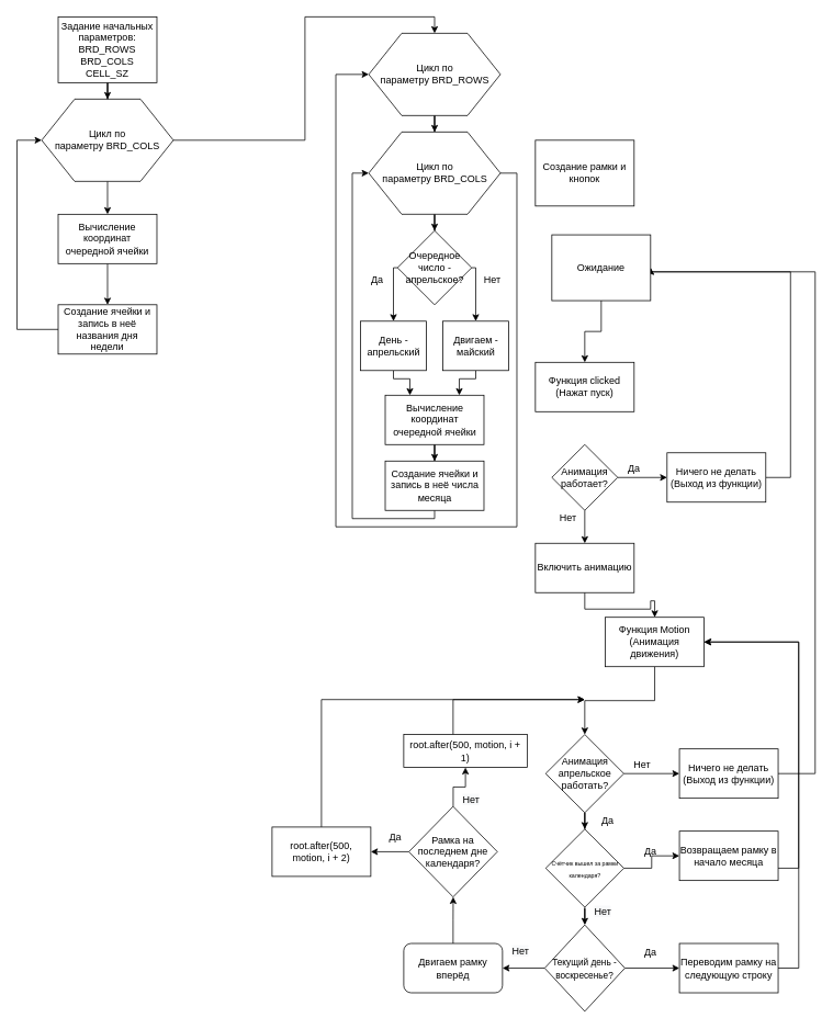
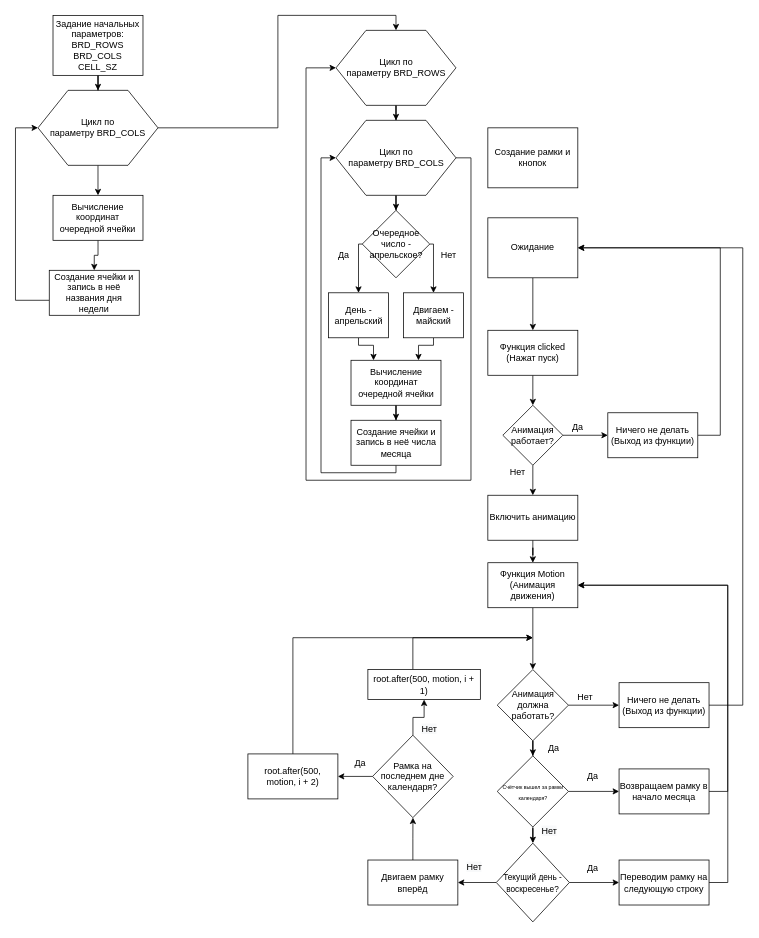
  <mxCell id="0" />
  <mxCell id="1" parent="0" />
  <mxCell id="2" style="edgeStyle=orthogonalEdgeStyle;rounded=0;orthogonalLoop=1;jettySize=auto;html=1;entryX=0.5;entryY=0;entryDx=0;entryDy=0;" parent="1" source="4" target="8" edge="1"><mxGeometry relative="1" as="geometry" /></mxCell>
  <mxCell id="3" style="edgeStyle=orthogonalEdgeStyle;rounded=0;orthogonalLoop=1;jettySize=auto;html=1;entryX=0.5;entryY=0;entryDx=0;entryDy=0;" parent="1" source="4" target="12" edge="1"><mxGeometry relative="1" as="geometry"><mxPoint x="410" y="130" as="targetPoint" /><Array as="points"><mxPoint x="370" y="170" /><mxPoint x="370" y="20" /><mxPoint x="528" y="20" /></Array></mxGeometry></mxCell>
  <mxCell id="4" value="Цикл по параметру&amp;nbsp;BRD_COLS" style="shape=hexagon;perimeter=hexagonPerimeter2;whiteSpace=wrap;html=1;" parent="1" vertex="1"><mxGeometry x="50.06" y="120" width="160" height="100" as="geometry" /></mxCell>
  <mxCell id="5" style="edgeStyle=orthogonalEdgeStyle;rounded=0;orthogonalLoop=1;jettySize=auto;html=1;entryX=0.5;entryY=0;entryDx=0;entryDy=0;" parent="1" source="6" target="4" edge="1"><mxGeometry relative="1" as="geometry" /></mxCell>
  <mxCell id="6" value="Задание начальных параметров:&lt;br&gt;BRD_ROWS&lt;br&gt;BRD_COLS&lt;br&gt;CELL_SZ" style="rounded=0;whiteSpace=wrap;html=1;" parent="1" vertex="1"><mxGeometry x="70.06" y="20" width="120" height="80" as="geometry" /></mxCell>
  <mxCell id="7" style="edgeStyle=orthogonalEdgeStyle;rounded=0;orthogonalLoop=1;jettySize=auto;html=1;entryX=0.5;entryY=0;entryDx=0;entryDy=0;" parent="1" source="8" target="10" edge="1"><mxGeometry relative="1" as="geometry" /></mxCell>
  <mxCell id="8" value="Вычисление координат очередной ячейки" style="rounded=0;whiteSpace=wrap;html=1;" parent="1" vertex="1"><mxGeometry x="70.06" y="260" width="120" height="60" as="geometry" /></mxCell>
  <mxCell id="9" style="edgeStyle=orthogonalEdgeStyle;rounded=0;orthogonalLoop=1;jettySize=auto;html=1;entryX=0;entryY=0.5;entryDx=0;entryDy=0;" parent="1" source="10" target="4" edge="1"><mxGeometry relative="1" as="geometry"><mxPoint x="10.06" y="170" as="targetPoint" /><Array as="points"><mxPoint x="20" y="400" /><mxPoint x="20" y="170" /></Array></mxGeometry></mxCell>
- <mxCell id="10" value="Создание ячейки и запись в неё названия дня недели" style="rounded=0;whiteSpace=wrap;html=1;" parent="1" vertex="1"><mxGeometry x="70.06" y="370" width="120" height="60" as="geometry" /></mxCell>
+ <mxCell id="10" value="Создание ячейки и запись в неё названия дня недели" style="rounded=0;whiteSpace=wrap;html=1;" parent="1" vertex="1"><mxGeometry x="65.06" y="360" width="120" height="60" as="geometry" /></mxCell>
  <mxCell id="11" style="edgeStyle=orthogonalEdgeStyle;rounded=0;orthogonalLoop=1;jettySize=auto;html=1;entryX=0.5;entryY=0;entryDx=0;entryDy=0;" parent="1" source="12" target="19" edge="1"><mxGeometry relative="1" as="geometry" /></mxCell>
  <mxCell id="12" value="Цикл по параметру&amp;nbsp;BRD_ROWS" style="shape=hexagon;perimeter=hexagonPerimeter2;whiteSpace=wrap;html=1;" parent="1" vertex="1"><mxGeometry x="447.5" y="40" width="160" height="100" as="geometry" /></mxCell>
  <mxCell id="13" style="edgeStyle=orthogonalEdgeStyle;rounded=0;orthogonalLoop=1;jettySize=auto;html=1;entryX=0.5;entryY=0;entryDx=0;entryDy=0;" parent="1" source="14" target="16" edge="1"><mxGeometry relative="1" as="geometry" /></mxCell>
  <mxCell id="14" value="Вычисление координат очередной ячейки" style="rounded=0;whiteSpace=wrap;html=1;" parent="1" vertex="1"><mxGeometry x="467.5" y="480" width="120" height="60" as="geometry" /></mxCell>
  <mxCell id="15" style="edgeStyle=orthogonalEdgeStyle;rounded=0;orthogonalLoop=1;jettySize=auto;html=1;entryX=0;entryY=0.5;entryDx=0;entryDy=0;" parent="1" source="16" target="19" edge="1"><mxGeometry relative="1" as="geometry"><Array as="points"><mxPoint x="527.5" y="630" /><mxPoint x="427.5" y="630" /><mxPoint x="427.5" y="210" /></Array></mxGeometry></mxCell>
  <mxCell id="16" value="Создание ячейки и запись в неё числа месяца" style="rounded=0;whiteSpace=wrap;html=1;" parent="1" vertex="1"><mxGeometry x="467.5" y="560" width="120" height="60" as="geometry" /></mxCell>
  <mxCell id="17" style="edgeStyle=orthogonalEdgeStyle;rounded=0;orthogonalLoop=1;jettySize=auto;html=1;entryX=0;entryY=0.5;entryDx=0;entryDy=0;" parent="1" source="19" target="12" edge="1"><mxGeometry relative="1" as="geometry"><Array as="points"><mxPoint x="627.5" y="210" /><mxPoint x="627.5" y="640" /><mxPoint x="407.5" y="640" /><mxPoint x="407.5" y="90" /></Array></mxGeometry></mxCell>
  <mxCell id="18" style="edgeStyle=orthogonalEdgeStyle;rounded=0;orthogonalLoop=1;jettySize=auto;html=1;entryX=0.5;entryY=0;entryDx=0;entryDy=0;" parent="1" source="19" target="22" edge="1"><mxGeometry relative="1" as="geometry" /></mxCell>
  <mxCell id="19" value="&lt;span&gt;Цикл по параметру&amp;nbsp;BRD_COLS&lt;/span&gt;" style="shape=hexagon;perimeter=hexagonPerimeter2;whiteSpace=wrap;html=1;" parent="1" vertex="1"><mxGeometry x="447.5" y="160" width="160" height="100" as="geometry" /></mxCell>
  <mxCell id="20" style="edgeStyle=orthogonalEdgeStyle;rounded=0;orthogonalLoop=1;jettySize=auto;html=1;entryX=0.5;entryY=0;entryDx=0;entryDy=0;" parent="1" source="22" target="26" edge="1"><mxGeometry relative="1" as="geometry"><mxPoint x="597.5" y="360" as="targetPoint" /><Array as="points"><mxPoint x="577.5" y="325" /></Array></mxGeometry></mxCell>
  <mxCell id="21" style="edgeStyle=orthogonalEdgeStyle;rounded=0;orthogonalLoop=1;jettySize=auto;html=1;entryX=0.5;entryY=0;entryDx=0;entryDy=0;" parent="1" source="22" target="24" edge="1"><mxGeometry relative="1" as="geometry"><Array as="points"><mxPoint x="477.5" y="325" /></Array></mxGeometry></mxCell>
  <mxCell id="22" value="Очередное число - апрельское?" style="rhombus;whiteSpace=wrap;html=1;" parent="1" vertex="1"><mxGeometry x="482.5" y="280" width="90" height="90" as="geometry" /></mxCell>
  <mxCell id="23" style="edgeStyle=orthogonalEdgeStyle;rounded=0;orthogonalLoop=1;jettySize=auto;html=1;entryX=0.25;entryY=0;entryDx=0;entryDy=0;" parent="1" source="24" target="14" edge="1"><mxGeometry relative="1" as="geometry"><Array as="points"><mxPoint x="477.5" y="460" /><mxPoint x="497.5" y="460" /></Array></mxGeometry></mxCell>
  <mxCell id="24" value="День - апрельский" style="rounded=0;whiteSpace=wrap;html=1;" parent="1" vertex="1"><mxGeometry x="437.5" y="390" width="80" height="60" as="geometry" /></mxCell>
  <mxCell id="25" style="edgeStyle=orthogonalEdgeStyle;rounded=0;orthogonalLoop=1;jettySize=auto;html=1;entryX=0.75;entryY=0;entryDx=0;entryDy=0;" parent="1" source="26" target="14" edge="1"><mxGeometry relative="1" as="geometry"><Array as="points"><mxPoint x="577.5" y="460" /><mxPoint x="557.5" y="460" /></Array></mxGeometry></mxCell>
  <mxCell id="26" value="Двигаем - майский" style="rounded=0;whiteSpace=wrap;html=1;" parent="1" vertex="1"><mxGeometry x="537.5" y="390" width="80" height="60" as="geometry" /></mxCell>
  <mxCell id="27" value="Да" style="text;html=1;strokeColor=none;fillColor=none;align=center;verticalAlign=middle;whiteSpace=wrap;rounded=0;" parent="1" vertex="1"><mxGeometry x="437.5" y="330" width="40" height="20" as="geometry" /></mxCell>
  <mxCell id="28" value="Нет" style="text;html=1;strokeColor=none;fillColor=none;align=center;verticalAlign=middle;whiteSpace=wrap;rounded=0;" parent="1" vertex="1"><mxGeometry x="577.5" y="330" width="40" height="20" as="geometry" /></mxCell>
+ <mxCell id="29" style="edgeStyle=orthogonalEdgeStyle;rounded=0;orthogonalLoop=1;jettySize=auto;html=1;" parent="1" source="30" target="33" edge="1"><mxGeometry relative="1" as="geometry" /></mxCell>
  <mxCell id="30" value="Функция clicked&lt;br&gt;(Нажат пуск)" style="rounded=0;whiteSpace=wrap;html=1;" parent="1" vertex="1"><mxGeometry x="650" y="440" width="120" height="60" as="geometry" /></mxCell>
  <mxCell id="31" style="edgeStyle=orthogonalEdgeStyle;rounded=0;orthogonalLoop=1;jettySize=auto;html=1;entryX=0.5;entryY=0;entryDx=0;entryDy=0;" parent="1" source="33" target="35" edge="1"><mxGeometry relative="1" as="geometry" /></mxCell>
  <mxCell id="32" style="edgeStyle=orthogonalEdgeStyle;rounded=0;orthogonalLoop=1;jettySize=auto;html=1;entryX=0;entryY=0.5;entryDx=0;entryDy=0;" parent="1" source="33" target="37" edge="1"><mxGeometry relative="1" as="geometry" /></mxCell>
  <mxCell id="33" value="Анимация работает?" style="rhombus;whiteSpace=wrap;html=1;" parent="1" vertex="1"><mxGeometry x="670" y="540" width="80" height="80" as="geometry" /></mxCell>
  <mxCell id="34" style="edgeStyle=orthogonalEdgeStyle;rounded=0;orthogonalLoop=1;jettySize=auto;html=1;" parent="1" source="35" target="41" edge="1"><mxGeometry relative="1" as="geometry" /></mxCell>
  <mxCell id="35" value="Включить анимацию" style="rounded=0;whiteSpace=wrap;html=1;" parent="1" vertex="1"><mxGeometry x="650" y="660" width="120" height="60" as="geometry" /></mxCell>
  <mxCell id="36" style="edgeStyle=orthogonalEdgeStyle;rounded=0;orthogonalLoop=1;jettySize=auto;html=1;entryX=1;entryY=0.5;entryDx=0;entryDy=0;" parent="1" source="37" target="76" edge="1"><mxGeometry relative="1" as="geometry"><Array as="points"><mxPoint x="960" y="580" /><mxPoint x="960" y="330" /></Array></mxGeometry></mxCell>
  <mxCell id="37" value="Ничего не делать&lt;br&gt;(Выход из функции)" style="rounded=0;whiteSpace=wrap;html=1;" parent="1" vertex="1"><mxGeometry x="810" y="550" width="120" height="60" as="geometry" /></mxCell>
  <mxCell id="38" value="Да" style="text;html=1;strokeColor=none;fillColor=none;align=center;verticalAlign=middle;whiteSpace=wrap;rounded=0;" parent="1" vertex="1"><mxGeometry x="750" y="560" width="40" height="20" as="geometry" /></mxCell>
  <mxCell id="39" value="Нет" style="text;html=1;strokeColor=none;fillColor=none;align=center;verticalAlign=middle;whiteSpace=wrap;rounded=0;" parent="1" vertex="1"><mxGeometry x="670" y="620" width="40" height="20" as="geometry" /></mxCell>
  <mxCell id="40" style="edgeStyle=orthogonalEdgeStyle;rounded=0;orthogonalLoop=1;jettySize=auto;html=1;entryX=0.5;entryY=0;entryDx=0;entryDy=0;" parent="1" source="41" target="44" edge="1"><mxGeometry relative="1" as="geometry" /></mxCell>
- <mxCell id="41" value="Функция Motion (Анимация движения)" style="rounded=0;whiteSpace=wrap;html=1;" parent="1" vertex="1"><mxGeometry x="735" y="750" width="120" height="60" as="geometry" /></mxCell>
+ <mxCell id="41" value="Функция Motion (Анимация движения)" style="rounded=0;whiteSpace=wrap;html=1;" parent="1" vertex="1"><mxGeometry x="650" y="750" width="120" height="60" as="geometry" /></mxCell>
  <mxCell id="42" style="edgeStyle=orthogonalEdgeStyle;rounded=0;orthogonalLoop=1;jettySize=auto;html=1;entryX=0;entryY=0.5;entryDx=0;entryDy=0;" parent="1" source="44" target="46" edge="1"><mxGeometry relative="1" as="geometry" /></mxCell>
  <mxCell id="43" style="edgeStyle=orthogonalEdgeStyle;rounded=0;orthogonalLoop=1;jettySize=auto;html=1;entryX=0.5;entryY=0;entryDx=0;entryDy=0;" parent="1" source="44" target="51" edge="1"><mxGeometry relative="1" as="geometry" /></mxCell>
- <mxCell id="44" value="Анимация апрельское работать?" style="rhombus;whiteSpace=wrap;html=1;" parent="1" vertex="1"><mxGeometry x="662.5" y="892.5" width="95" height="95" as="geometry" /></mxCell>
+ <mxCell id="44" value="Анимация должна работать?" style="rhombus;whiteSpace=wrap;html=1;" parent="1" vertex="1"><mxGeometry x="662.5" y="892.5" width="95" height="95" as="geometry" /></mxCell>
  <mxCell id="45" style="edgeStyle=orthogonalEdgeStyle;rounded=0;orthogonalLoop=1;jettySize=auto;html=1;entryX=1;entryY=0.5;entryDx=0;entryDy=0;" parent="1" source="46" target="76" edge="1"><mxGeometry relative="1" as="geometry"><mxPoint x="1010" y="430" as="targetPoint" /><Array as="points"><mxPoint x="990" y="940" /><mxPoint x="990" y="330" /></Array></mxGeometry></mxCell>
  <mxCell id="46" value="Ничего не делать&lt;br&gt;(Выход из функции)" style="rounded=0;whiteSpace=wrap;html=1;" parent="1" vertex="1"><mxGeometry x="825" y="910" width="120" height="60" as="geometry" /></mxCell>
  <mxCell id="47" value="Нет" style="text;html=1;strokeColor=none;fillColor=none;align=center;verticalAlign=middle;whiteSpace=wrap;rounded=0;" parent="1" vertex="1"><mxGeometry x="760" y="920" width="40" height="20" as="geometry" /></mxCell>
  <mxCell id="48" value="Да" style="text;html=1;strokeColor=none;fillColor=none;align=center;verticalAlign=middle;whiteSpace=wrap;rounded=0;" parent="1" vertex="1"><mxGeometry x="717.5" y="987.5" width="40" height="20" as="geometry" /></mxCell>
  <mxCell id="49" style="edgeStyle=orthogonalEdgeStyle;rounded=0;orthogonalLoop=1;jettySize=auto;html=1;entryX=0;entryY=0.5;entryDx=0;entryDy=0;" parent="1" source="51" target="53" edge="1"><mxGeometry relative="1" as="geometry" /></mxCell>
  <mxCell id="50" style="edgeStyle=orthogonalEdgeStyle;rounded=0;orthogonalLoop=1;jettySize=auto;html=1;entryX=0.5;entryY=0;entryDx=0;entryDy=0;" parent="1" source="51" target="57" edge="1"><mxGeometry relative="1" as="geometry" /></mxCell>
  <mxCell id="51" value="&lt;font style=&quot;font-size: 7px&quot;&gt;Счётчик вышел за рамки календаря?&lt;/font&gt;" style="rhombus;whiteSpace=wrap;html=1;" parent="1" vertex="1"><mxGeometry x="662.5" y="1007.5" width="95" height="95" as="geometry" /></mxCell>
  <mxCell id="52" style="edgeStyle=orthogonalEdgeStyle;rounded=0;orthogonalLoop=1;jettySize=auto;html=1;entryX=1;entryY=0.5;entryDx=0;entryDy=0;" parent="1" source="53" target="41" edge="1"><mxGeometry relative="1" as="geometry"><Array as="points"><mxPoint x="969.94" y="1055" /><mxPoint x="969.94" y="780" /></Array></mxGeometry></mxCell>
- <mxCell id="53" value="Возвращаем рамку в начало месяца" style="rounded=0;whiteSpace=wrap;html=1;" parent="1" vertex="1"><mxGeometry x="825" y="1010" width="120" height="60" as="geometry" /></mxCell>
+ <mxCell id="53" value="Возвращаем рамку в начало месяца" style="rounded=0;whiteSpace=wrap;html=1;" parent="1" vertex="1"><mxGeometry x="825" y="1025" width="120" height="60" as="geometry" /></mxCell>
  <mxCell id="54" value="Да" style="text;html=1;strokeColor=none;fillColor=none;align=center;verticalAlign=middle;whiteSpace=wrap;rounded=0;" parent="1" vertex="1"><mxGeometry x="770" y="1025" width="40" height="20" as="geometry" /></mxCell>
  <mxCell id="55" style="edgeStyle=orthogonalEdgeStyle;rounded=0;orthogonalLoop=1;jettySize=auto;html=1;entryX=0;entryY=0.5;entryDx=0;entryDy=0;" parent="1" source="57" target="59" edge="1"><mxGeometry relative="1" as="geometry" /></mxCell>
  <mxCell id="56" style="edgeStyle=orthogonalEdgeStyle;rounded=0;orthogonalLoop=1;jettySize=auto;html=1;entryX=1;entryY=0.5;entryDx=0;entryDy=0;" parent="1" source="57" target="62" edge="1"><mxGeometry relative="1" as="geometry" /></mxCell>
  <mxCell id="57" value="&lt;font style=&quot;font-size: 11px&quot;&gt;Текущий день - воскресенье?&lt;/font&gt;" style="rhombus;whiteSpace=wrap;html=1;" parent="1" vertex="1"><mxGeometry x="661.25" y="1124" width="97.5" height="105" as="geometry" /></mxCell>
  <mxCell id="58" style="edgeStyle=orthogonalEdgeStyle;rounded=0;orthogonalLoop=1;jettySize=auto;html=1;entryX=1;entryY=0.5;entryDx=0;entryDy=0;" parent="1" source="59" target="41" edge="1"><mxGeometry relative="1" as="geometry"><Array as="points"><mxPoint x="970" y="1177" /><mxPoint x="970" y="780" /></Array></mxGeometry></mxCell>
  <mxCell id="59" value="Переводим рамку на следующую строку" style="rounded=0;whiteSpace=wrap;html=1;" parent="1" vertex="1"><mxGeometry x="825" y="1146.5" width="120" height="60" as="geometry" /></mxCell>
  <mxCell id="60" value="Да" style="text;html=1;strokeColor=none;fillColor=none;align=center;verticalAlign=middle;whiteSpace=wrap;rounded=0;" parent="1" vertex="1"><mxGeometry x="770" y="1146.5" width="40" height="20" as="geometry" /></mxCell>
  <mxCell id="61" style="edgeStyle=orthogonalEdgeStyle;rounded=0;orthogonalLoop=1;jettySize=auto;html=1;" parent="1" source="62" target="65" edge="1"><mxGeometry relative="1" as="geometry" /></mxCell>
- <mxCell id="62" value="Двигаем рамку вперёд" style="whiteSpace=wrap;html=1;rounded=1;" parent="1" vertex="1"><mxGeometry x="490" y="1146.5" width="120" height="60" as="geometry" /></mxCell>
+ <mxCell id="62" value="Двигаем рамку вперёд" style="rounded=0;whiteSpace=wrap;html=1;" parent="1" vertex="1"><mxGeometry x="490" y="1146.5" width="120" height="60" as="geometry" /></mxCell>
  <mxCell id="63" style="edgeStyle=orthogonalEdgeStyle;rounded=0;orthogonalLoop=1;jettySize=auto;html=1;entryX=1;entryY=0.5;entryDx=0;entryDy=0;" parent="1" source="65" target="67" edge="1"><mxGeometry relative="1" as="geometry" /></mxCell>
  <mxCell id="64" style="edgeStyle=orthogonalEdgeStyle;rounded=0;orthogonalLoop=1;jettySize=auto;html=1;entryX=0.5;entryY=1;entryDx=0;entryDy=0;" parent="1" source="65" target="69" edge="1"><mxGeometry relative="1" as="geometry" /></mxCell>
  <mxCell id="65" value="Рамка на последнем дне календаря?" style="rhombus;whiteSpace=wrap;html=1;" parent="1" vertex="1"><mxGeometry x="496.25" y="980" width="107.5" height="110" as="geometry" /></mxCell>
  <mxCell id="66" style="edgeStyle=orthogonalEdgeStyle;rounded=0;orthogonalLoop=1;jettySize=auto;html=1;" parent="1" source="67" edge="1"><mxGeometry relative="1" as="geometry"><mxPoint x="710" y="850" as="targetPoint" /><Array as="points"><mxPoint x="390" y="850" /></Array></mxGeometry></mxCell>
  <mxCell id="67" value="root.after(500, motion, i + 2)" style="rounded=0;whiteSpace=wrap;html=1;" parent="1" vertex="1"><mxGeometry x="330" y="1005" width="120" height="60" as="geometry" /></mxCell>
  <mxCell id="68" style="edgeStyle=orthogonalEdgeStyle;rounded=0;orthogonalLoop=1;jettySize=auto;html=1;" parent="1" source="69" edge="1"><mxGeometry relative="1" as="geometry"><mxPoint x="710" y="850" as="targetPoint" /><Array as="points"><mxPoint x="550" y="850" /></Array></mxGeometry></mxCell>
  <mxCell id="69" value="root.after(500, motion, i + 1)" style="rounded=0;whiteSpace=wrap;html=1;" parent="1" vertex="1"><mxGeometry x="490" y="892.5" width="150" height="40" as="geometry" /></mxCell>
  <mxCell id="70" value="&lt;!--StartFragment--&gt;&lt;span style=&quot;color: rgb(0, 0, 0); font-family: Helvetica; font-size: 12px; font-style: normal; font-variant-ligatures: normal; font-variant-caps: normal; font-weight: 400; letter-spacing: normal; orphans: 2; text-align: center; text-indent: 0px; text-transform: none; widows: 2; word-spacing: 0px; -webkit-text-stroke-width: 0px; background-color: rgb(248, 249, 250); text-decoration-style: initial; text-decoration-color: initial; float: none; display: inline !important;&quot;&gt;Нет&lt;/span&gt;&lt;!--EndFragment--&gt;" style="text;whiteSpace=wrap;html=1;" parent="1" vertex="1"><mxGeometry x="720" y="1094" width="50" height="30" as="geometry" /></mxCell>
  <mxCell id="71" value="&lt;!--StartFragment--&gt;&lt;span style=&quot;color: rgb(0, 0, 0); font-family: Helvetica; font-size: 12px; font-style: normal; font-variant-ligatures: normal; font-variant-caps: normal; font-weight: 400; letter-spacing: normal; orphans: 2; text-align: center; text-indent: 0px; text-transform: none; widows: 2; word-spacing: 0px; -webkit-text-stroke-width: 0px; background-color: rgb(248, 249, 250); text-decoration-style: initial; text-decoration-color: initial; float: none; display: inline !important;&quot;&gt;Нет&lt;/span&gt;&lt;!--EndFragment--&gt;" style="text;whiteSpace=wrap;html=1;" parent="1" vertex="1"><mxGeometry x="620" y="1141.5" width="50" height="30" as="geometry" /></mxCell>
  <mxCell id="72" value="&lt;!--StartFragment--&gt;&lt;span style=&quot;color: rgb(0, 0, 0); font-family: Helvetica; font-size: 12px; font-style: normal; font-variant-ligatures: normal; font-variant-caps: normal; font-weight: 400; letter-spacing: normal; orphans: 2; text-align: center; text-indent: 0px; text-transform: none; widows: 2; word-spacing: 0px; -webkit-text-stroke-width: 0px; background-color: rgb(248, 249, 250); text-decoration-style: initial; text-decoration-color: initial; float: none; display: inline !important;&quot;&gt;Нет&lt;/span&gt;&lt;!--EndFragment--&gt;" style="text;whiteSpace=wrap;html=1;" parent="1" vertex="1"><mxGeometry x="560" y="957.5" width="50" height="30" as="geometry" /></mxCell>
  <mxCell id="73" value="Да" style="text;html=1;strokeColor=none;fillColor=none;align=center;verticalAlign=middle;whiteSpace=wrap;rounded=0;" parent="1" vertex="1"><mxGeometry x="460" y="1007.5" width="40" height="20" as="geometry" /></mxCell>
  <mxCell id="74" value="Создание рамки и кнопок" style="rounded=0;whiteSpace=wrap;html=1;" parent="1" vertex="1"><mxGeometry x="650" y="170" width="120" height="80" as="geometry" /></mxCell>
  <mxCell id="75" style="edgeStyle=orthogonalEdgeStyle;rounded=0;orthogonalLoop=1;jettySize=auto;html=1;entryX=0.5;entryY=0;entryDx=0;entryDy=0;" parent="1" source="76" target="30" edge="1"><mxGeometry relative="1" as="geometry" /></mxCell>
- <mxCell id="76" value="Ожидание" style="rounded=0;whiteSpace=wrap;html=1;" parent="1" vertex="1"><mxGeometry x="670" y="285" width="120" height="80" as="geometry" /></mxCell>
+ <mxCell id="76" value="Ожидание" style="rounded=0;whiteSpace=wrap;html=1;" parent="1" vertex="1"><mxGeometry x="650" y="290" width="120" height="80" as="geometry" /></mxCell>
